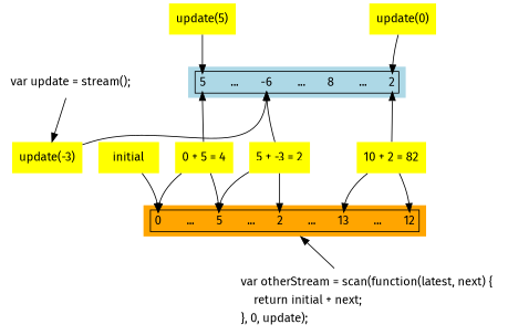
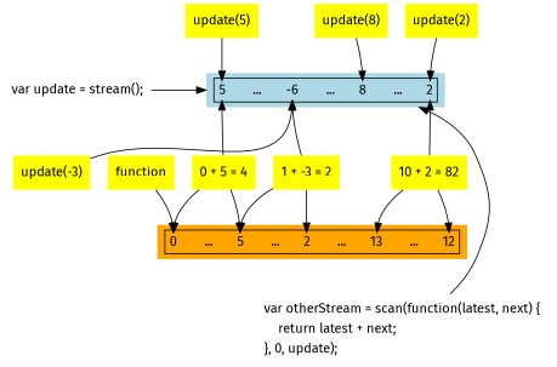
  digraph {
    fontname="Fira Sans"
    node [fontname="Fira Sans" shape=none fillcolor=yellow style=filled]
    edge [fontname="Fira Sans"]
    n1 [label="var update = stream();" fillcolor="" style=""]
    n2 [fillcolor=lightblue label=<     <table border="1">       <tr>         <td port="plusone" border="0">5</td>         <td border="0">&nbsp;&nbsp;&nbsp;&nbsp;&nbsp;&nbsp;...&nbsp;&nbsp;&nbsp;&nbsp;&nbsp;</td>         <td port="plusthree" border="0">-6</td>         <td border="0">&nbsp;&nbsp;&nbsp;&nbsp;&nbsp;&nbsp;...&nbsp;&nbsp;&nbsp;&nbsp;&nbsp;</td>         <td port="plusfour" border="0">8</td>         <td border="0">&nbsp;&nbsp;&nbsp;&nbsp;&nbsp;&nbsp;...&nbsp;&nbsp;&nbsp;&nbsp;&nbsp;</td>         <td port="plustwo" border="0">2</td>       </tr>     </table>   > shape=plaintext]
    n3 [label="0 + 5 = 4"]
-   n4 [label="5 + -3 = 2"]
+   n4 [label="1 + -3 = 2"]
    n5 [label="10 + 2 = 82"]
    n6 [label="update(5)"]
    n7 [label="update(-3)"]
-   n9 [label="update(0)"]
+   n8 [label="update(8)"]
+   n9 [label="update(2)"]
    n10 [fillcolor=orange label=<     <table border="1">       <tr>         <td border="0" port="initial">0</td>         <td border="0">&nbsp;&nbsp;&nbsp;&nbsp;&nbsp;&nbsp;...&nbsp;&nbsp;&nbsp;&nbsp;&nbsp;</td>         <td border="0" port="one">5</td>         <td border="0">&nbsp;&nbsp;&nbsp;&nbsp;&nbsp;&nbsp;...&nbsp;&nbsp;&nbsp;&nbsp;&nbsp;</td>         <td border="0" port="four">2</td>         <td border="0">&nbsp;&nbsp;&nbsp;&nbsp;&nbsp;&nbsp;...&nbsp;&nbsp;&nbsp;&nbsp;&nbsp;</td>         <td border="0" port="eight">13</td>         <td border="0">&nbsp;&nbsp;&nbsp;&nbsp;&nbsp;&nbsp;...&nbsp;&nbsp;&nbsp;&nbsp;&nbsp;</td>         <td border="0" port="ten">12</td>       </tr>     </table>   > shape=plaintext]
-   n11 [label=<     <table border="0">       <tr>         <td align='left'>var otherStream = scan(function(latest, next) {</td>       </tr>       <tr>         <td align='left'>    return initial + next;</td>       </tr>       <tr>         <td align='left'>}, 0, update);</td>       </tr>     </table>   > shape=plaintext fillcolor="" style=""]
-   n12 [label=initial]
+   n11 [label=<     <table border="0">       <tr>         <td align='left'>var otherStream = scan(function(latest, next) {</td>       </tr>       <tr>         <td align='left'>    return latest + next;</td>       </tr>       <tr>         <td align='left'>}, 0, update);</td>       </tr>     </table>   > shape=plaintext fillcolor="" style=""]
+   n12 [label=function]
    subgraph sub_1 {
      rank=same
      n1
      n2
    }
-   n1 -> n7 [label="        "]
+   n1 -> n2 [label="        "]
    n2 -> n3 [dir=back tailport=plusone]
    n2 -> n4 [dir=back tailport=plusthree]
    n2 -> n5 [dir=back tailport=plustwo]
    n3 -> n10 [headport=one]
    n3 -> n10 [headport=initial]
    n4 -> n10 [headport=four]
    n4 -> n10 [headport=one]
    n5 -> n10 [headport=ten]
    n5 -> n10 [headport=eight]
    n6 -> n2 [headport=plusone]
    n7 -> n2 [headport=plusthree]
+   n8 -> n2 [headport=plusfour]
    n9 -> n2 [headport=plustwo]
-   n10 -> n11 [dir=back]
+   n2 -> n11 [dir=back]
    n12 -> n10 [headport=initial]
  }
